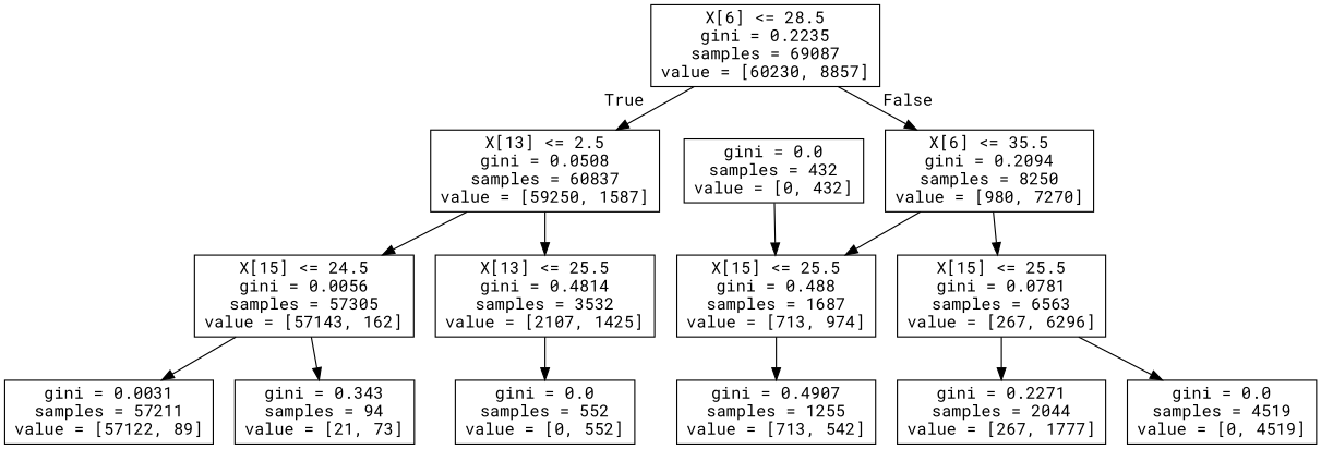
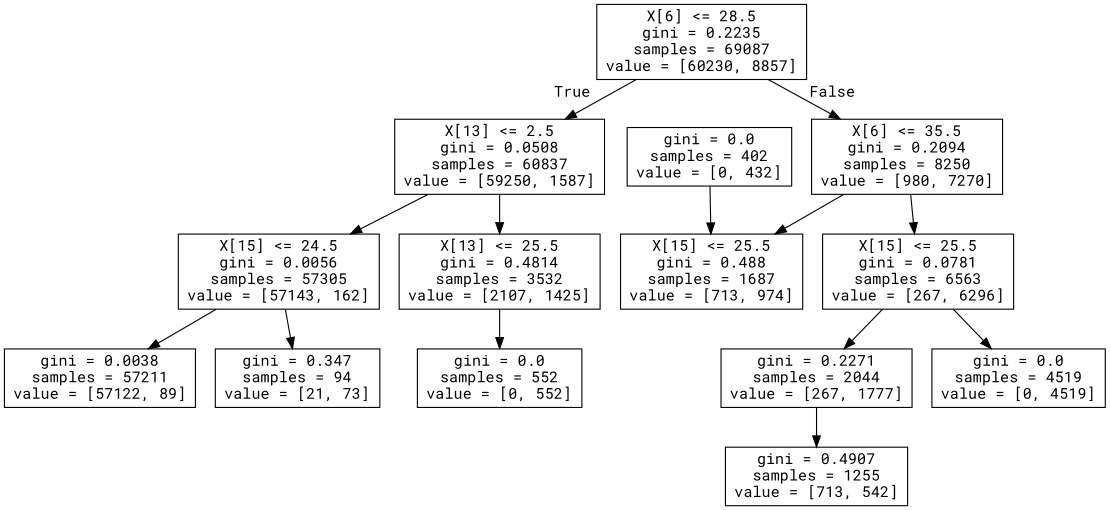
  digraph {
    fontname="Roboto Mono"
    node [fontname="Roboto Mono" shape=box]
    edge [fontname="Roboto Mono"]
    n1 [label="X[6] <= 28.5\ngini = 0.2235\nsamples = 69087\nvalue = [60230, 8857]"]
    n2 [label="X[13] <= 2.5\ngini = 0.0508\nsamples = 60837\nvalue = [59250, 1587]"]
    n3 [label="X[6] <= 35.5\ngini = 0.2094\nsamples = 8250\nvalue = [980, 7270]"]
    n4 [label="X[15] <= 24.5\ngini = 0.0056\nsamples = 57305\nvalue = [57143, 162]"]
    n5 [label="X[13] <= 25.5\ngini = 0.4814\nsamples = 3532\nvalue = [2107, 1425]"]
    n6 [label="X[15] <= 25.5\ngini = 0.488\nsamples = 1687\nvalue = [713, 974]"]
    n7 [label="X[15] <= 25.5\ngini = 0.0781\nsamples = 6563\nvalue = [267, 6296]"]
-   n8 [label="gini = 0.0031\nsamples = 57211\nvalue = [57122, 89]"]
-   n9 [label="gini = 0.343\nsamples = 94\nvalue = [21, 73]"]
+   n8 [label="gini = 0.0038\nsamples = 57211\nvalue = [57122, 89]"]
+   n9 [label="gini = 0.347\nsamples = 94\nvalue = [21, 73]"]
    n10 [label="gini = 0.0\nsamples = 552\nvalue = [0, 552]"]
    n11 [label="gini = 0.4907\nsamples = 1255\nvalue = [713, 542]"]
    n12 [label="gini = 0.2271\nsamples = 2044\nvalue = [267, 1777]"]
    n13 [label="gini = 0.0\nsamples = 4519\nvalue = [0, 4519]"]
-   n14 [label="gini = 0.0\nsamples = 432\nvalue = [0, 432]"]
+   n14 [label="gini = 0.0\nsamples = 402\nvalue = [0, 432]"]
    n1 -> n2 [headlabel=True labelangle=45 labeldistance=2.5]
    n1 -> n3 [headlabel=False labelangle=-45 labeldistance=2.5]
    n2 -> n4
    n2 -> n5
    n3 -> n6
    n3 -> n7
    n4 -> n8
    n4 -> n9
    n5 -> n10
-   n6 -> n11
+   n12 -> n11
    n7 -> n12
    n7 -> n13
    n14 -> n6
  }
